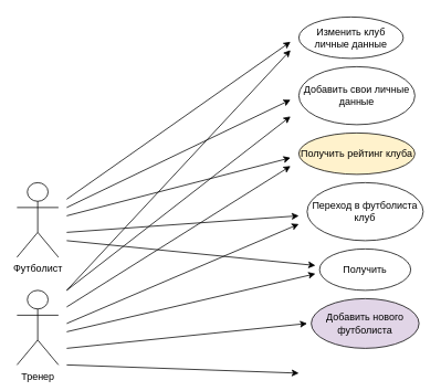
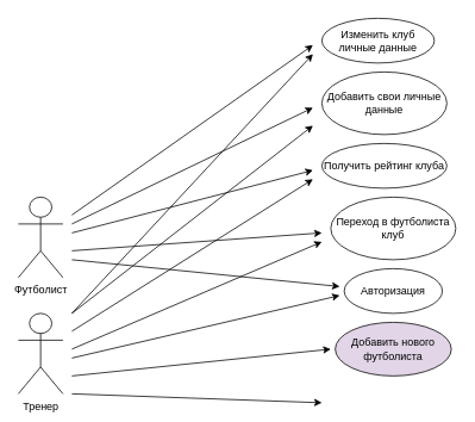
  <mxCell id="0" />
  <mxCell id="1" parent="0" />
  <mxCell id="2" value="Добавить свои личные данные" style="ellipse;whiteSpace=wrap;html=1;" vertex="1" parent="1"><mxGeometry x="360" y="80" width="140" height="70" as="geometry" /></mxCell>
- <mxCell id="3" value="Получить рейтинг клуба" style="ellipse;whiteSpace=wrap;html=1;fillColor=#fff2cc;" vertex="1" parent="1"><mxGeometry x="360" y="160" width="140" height="50" as="geometry" /></mxCell>
+ <mxCell id="3" value="Получить рейтинг клуба" style="ellipse;whiteSpace=wrap;html=1;" vertex="1" parent="1"><mxGeometry x="360" y="160" width="140" height="50" as="geometry" /></mxCell>
  <mxCell id="4" value="Переход в футболиста клуб" style="ellipse;whiteSpace=wrap;html=1;" vertex="1" parent="1"><mxGeometry x="370" y="220" width="140" height="70" as="geometry" /></mxCell>
  <mxCell id="5" value="Футболист&lt;div&gt;&lt;br&gt;&lt;/div&gt;" style="shape=umlActor;verticalLabelPosition=bottom;verticalAlign=top;html=1;outlineConnect=0;" vertex="1" parent="1"><mxGeometry x="20" y="220" width="50" height="90" as="geometry" /></mxCell>
  <mxCell id="6" value="&lt;div&gt;Тренер&lt;/div&gt;" style="shape=umlActor;verticalLabelPosition=bottom;verticalAlign=top;html=1;outlineConnect=0;" vertex="1" parent="1"><mxGeometry x="20" y="350" width="50" height="90" as="geometry" /></mxCell>
- <mxCell id="7" value="Получить" style="ellipse;whiteSpace=wrap;html=1;" vertex="1" parent="1"><mxGeometry x="385" y="300" width="110" height="50" as="geometry" /></mxCell>
+ <mxCell id="7" value="Авторизация" style="ellipse;whiteSpace=wrap;html=1;" vertex="1" parent="1"><mxGeometry x="385" y="300" width="110" height="50" as="geometry" /></mxCell>
  <mxCell id="8" value="Добавить нового футболиста" style="ellipse;whiteSpace=wrap;html=1;fillColor=#e1d5e7;" vertex="1" parent="1"><mxGeometry x="375" y="360" width="130" height="60" as="geometry" /></mxCell>
  <mxCell id="9" value="" style="endArrow=classic;html=1;rounded=0;" edge="1" parent="1"><mxGeometry width="50" height="50" relative="1" as="geometry"><mxPoint x="80" y="290" as="sourcePoint" /><mxPoint x="380" y="320" as="targetPoint" /></mxGeometry></mxCell>
  <mxCell id="10" value="" style="endArrow=classic;html=1;rounded=0;" edge="1" parent="1"><mxGeometry width="50" height="50" relative="1" as="geometry"><mxPoint x="80" y="400" as="sourcePoint" /><mxPoint x="380" y="330" as="targetPoint" /></mxGeometry></mxCell>
  <mxCell id="11" value="" style="endArrow=classic;html=1;rounded=0;" edge="1" parent="1"><mxGeometry width="50" height="50" relative="1" as="geometry"><mxPoint x="80" y="440" as="sourcePoint" /><mxPoint x="360" y="450" as="targetPoint" /></mxGeometry></mxCell>
  <mxCell id="12" value="" style="endArrow=classic;html=1;rounded=0;" edge="1" parent="1"><mxGeometry width="50" height="50" relative="1" as="geometry"><mxPoint x="80" y="420" as="sourcePoint" /><mxPoint x="370" y="390" as="targetPoint" /></mxGeometry></mxCell>
  <mxCell id="13" value="" style="endArrow=classic;html=1;rounded=0;" edge="1" parent="1"><mxGeometry width="50" height="50" relative="1" as="geometry"><mxPoint x="80" y="280" as="sourcePoint" /><mxPoint x="360" y="260" as="targetPoint" /></mxGeometry></mxCell>
  <mxCell id="14" value="" style="endArrow=classic;html=1;rounded=0;" edge="1" parent="1"><mxGeometry width="50" height="50" relative="1" as="geometry"><mxPoint x="80" y="390" as="sourcePoint" /><mxPoint x="360" y="270" as="targetPoint" /></mxGeometry></mxCell>
  <mxCell id="15" value="" style="endArrow=classic;html=1;rounded=0;" edge="1" parent="1"><mxGeometry width="50" height="50" relative="1" as="geometry"><mxPoint x="80" y="370" as="sourcePoint" /><mxPoint x="350" y="200" as="targetPoint" /></mxGeometry></mxCell>
  <mxCell id="16" value="" style="endArrow=classic;html=1;rounded=0;" edge="1" parent="1"><mxGeometry width="50" height="50" relative="1" as="geometry"><mxPoint x="80" y="260" as="sourcePoint" /><mxPoint x="350" y="190" as="targetPoint" /></mxGeometry></mxCell>
  <mxCell id="17" value="Изменить клуб личные данные" style="ellipse;whiteSpace=wrap;html=1;" vertex="1" parent="1"><mxGeometry x="360" y="20" width="126" height="50" as="geometry" /></mxCell>
  <mxCell id="18" value="" style="endArrow=classic;html=1;rounded=0;" edge="1" parent="1"><mxGeometry width="50" height="50" relative="1" as="geometry"><mxPoint x="80" y="240" as="sourcePoint" /><mxPoint x="350" y="50" as="targetPoint" /></mxGeometry></mxCell>
  <mxCell id="19" value="" style="endArrow=classic;html=1;rounded=0;" edge="1" parent="1"><mxGeometry width="50" height="50" relative="1" as="geometry"><mxPoint x="80" y="250" as="sourcePoint" /><mxPoint x="350" y="120" as="targetPoint" /></mxGeometry></mxCell>
  <mxCell id="20" value="" style="endArrow=classic;html=1;rounded=0;" edge="1" parent="1"><mxGeometry width="50" height="50" relative="1" as="geometry"><mxPoint x="80" y="350" as="sourcePoint" /><mxPoint x="350" y="140" as="targetPoint" /></mxGeometry></mxCell>
  <mxCell id="21" value="" style="endArrow=classic;html=1;rounded=0;" edge="1" parent="1"><mxGeometry width="50" height="50" relative="1" as="geometry"><mxPoint x="80" y="350" as="sourcePoint" /><mxPoint x="350" y="60" as="targetPoint" /></mxGeometry></mxCell>
